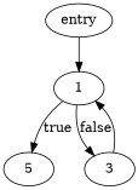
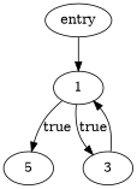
  digraph {
    n1 [label=entry]
    1
    5
    3
    n1 -> 1
    1 -> 5 [label=true]
-   1 -> 3 [label=false]
+   1 -> 3 [label=true]
    3 -> 1
  }
